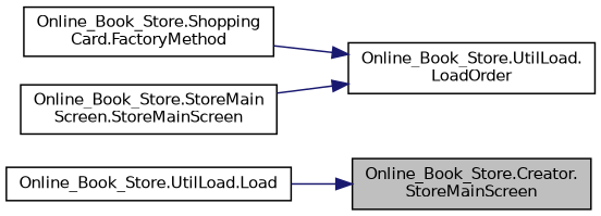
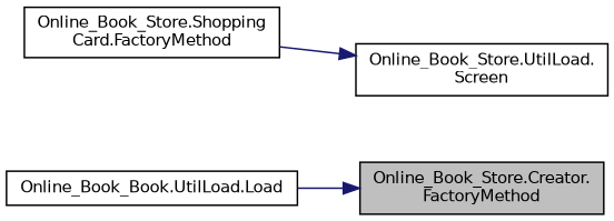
  digraph {
    rankdir=RL
    node [color=black fillcolor=white fontname=Helvetica fontsize=10 shape=record style=filled]
    edge [color=midnightblue dir=back fontname=Helvetica fontsize=10 labelfontname=Helvetica labelfontsize=10 style=solid]
-   n1 [fillcolor=grey75 fontcolor=black height=0.2 label="Online_Book_Store.Creator.\lStoreMainScreen" width=0.4]
-   n2 [height=0.2 label="Online_Book_Store.UtilLoad.Load" width=0.4]
-   n3 [height=0.2 label="Online_Book_Store.UtilLoad.\lLoadOrder" width=0.4]
+   n1 [fillcolor=grey75 fontcolor=black height=0.2 label="Online_Book_Store.Creator.\lFactoryMethod" width=0.4]
+   n2 [height=0.2 label="Online_Book_Book.UtilLoad.Load" width=0.4]
+   n3 [height=0.2 label="Online_Book_Store.UtilLoad.\lScreen" width=0.4]
    n4 [height=0.2 label="Online_Book_Store.Shopping\lCard.FactoryMethod" width=0.4]
-   n5 [height=0.2 label="Online_Book_Store.StoreMain\lScreen.StoreMainScreen" width=0.4]
    n1 -> n2
    n3 -> n4
-   n3 -> n5
  }
